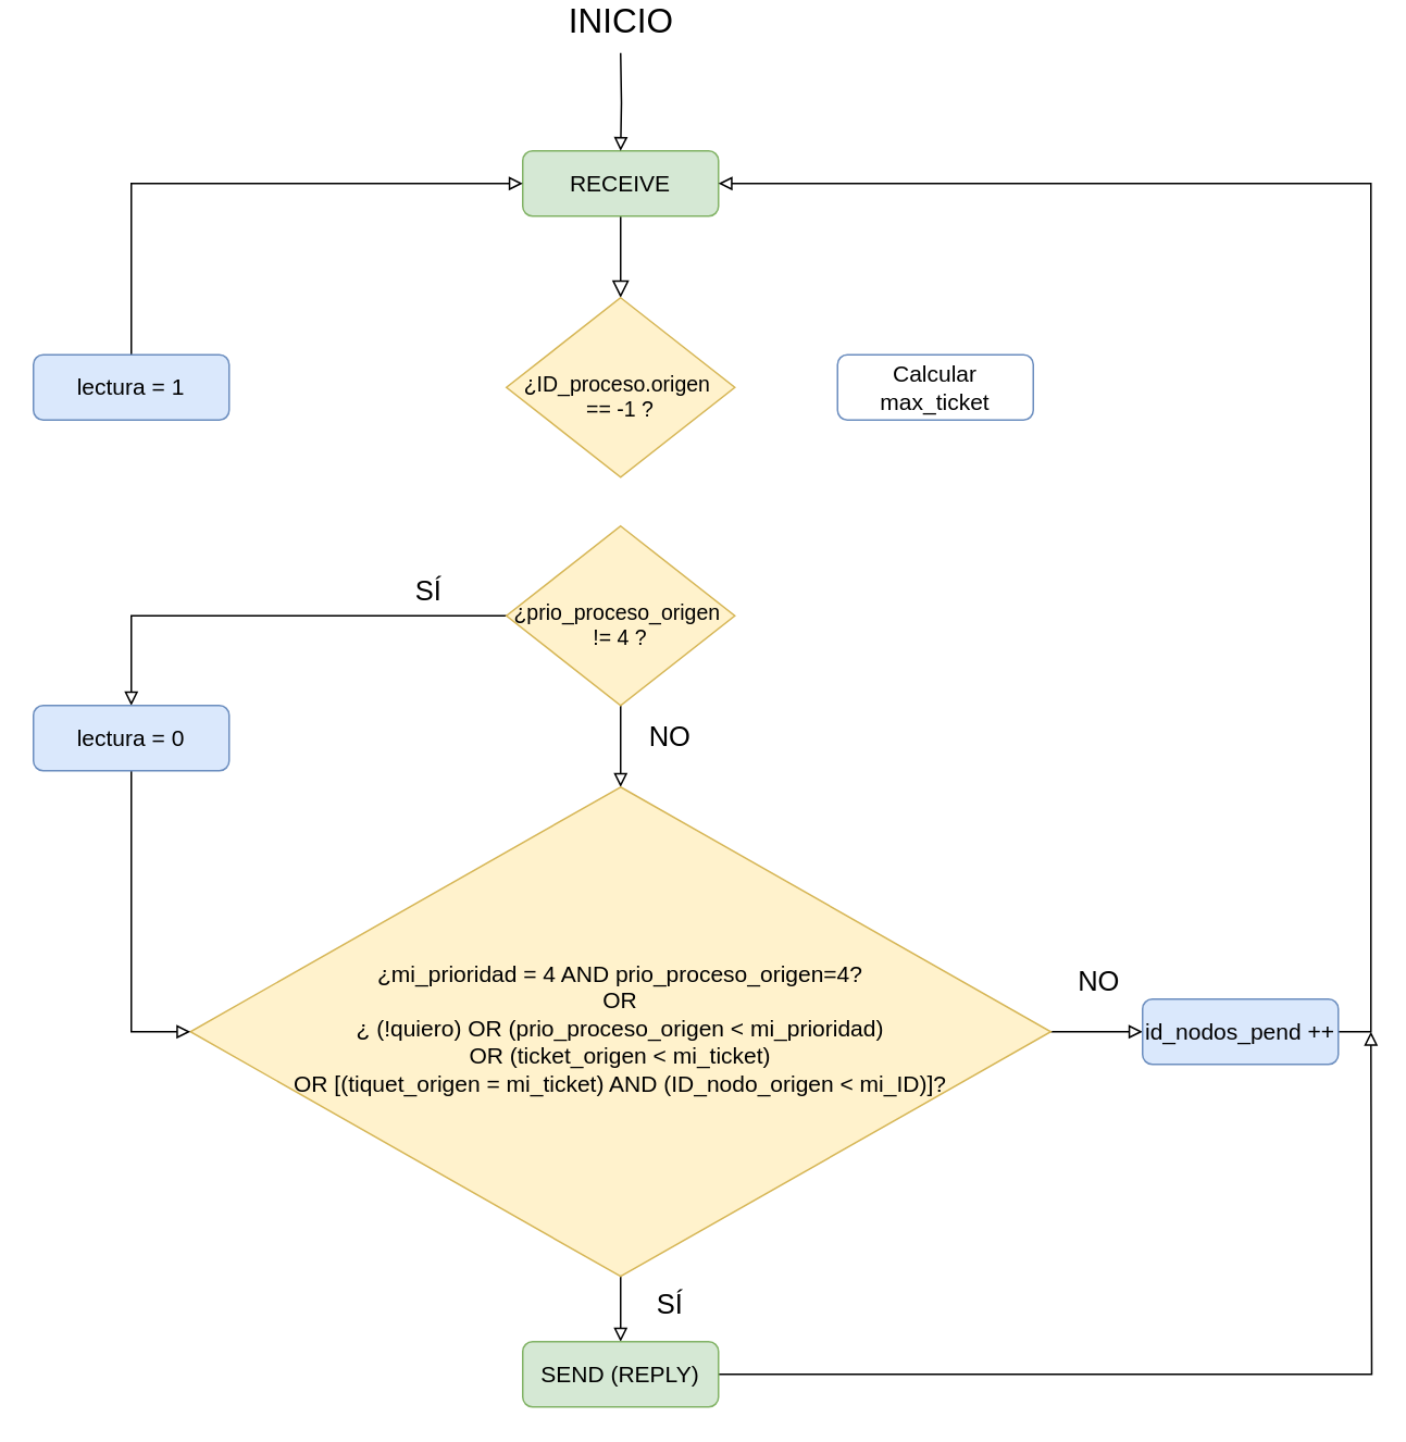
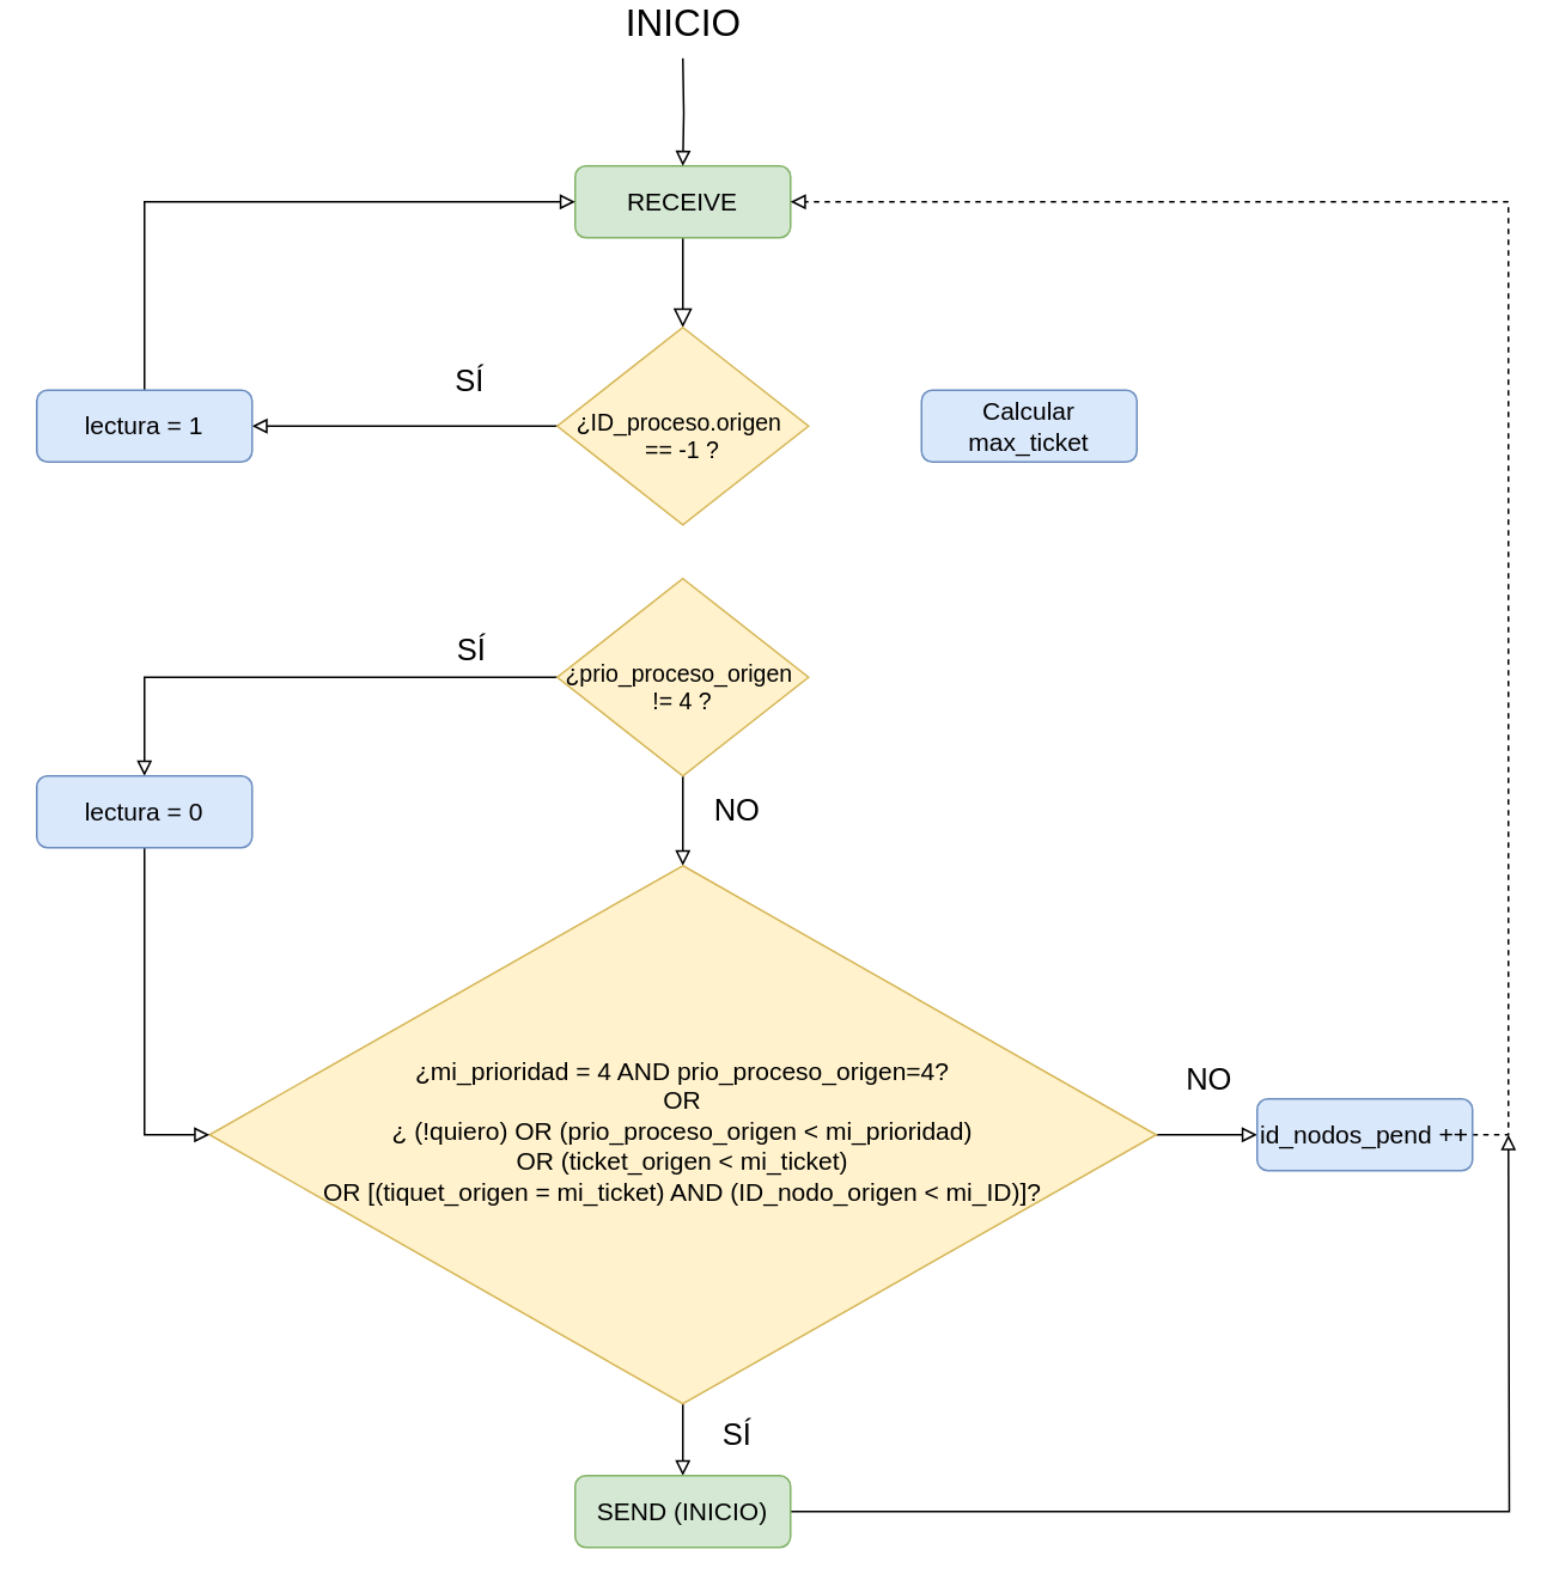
  <mxCell id="0" />
  <mxCell id="1" parent="0" />
  <mxCell id="2" value="" style="rounded=0;html=1;jettySize=auto;orthogonalLoop=1;fontSize=11;endArrow=block;endFill=0;endSize=8;strokeWidth=1;shadow=0;labelBackgroundColor=none;edgeStyle=orthogonalEdgeStyle;" parent="1" source="3" edge="1"><mxGeometry relative="1" as="geometry"><mxPoint x="380" y="170" as="targetPoint" /></mxGeometry></mxCell>
  <mxCell id="3" value="RECEIVE" style="rounded=1;whiteSpace=wrap;html=1;fontSize=14;glass=0;strokeWidth=1;shadow=0;fillColor=#d5e8d4;strokeColor=#82b366;" parent="1" vertex="1"><mxGeometry x="320" y="80" width="120" height="40" as="geometry" /></mxCell>
+ <mxCell id="4" style="edgeStyle=orthogonalEdgeStyle;rounded=0;orthogonalLoop=1;jettySize=auto;html=1;exitX=0;exitY=0.5;exitDx=0;exitDy=0;entryX=1;entryY=0.5;entryDx=0;entryDy=0;endArrow=block;endFill=0;" edge="1" parent="1" source="6" target="10"><mxGeometry relative="1" as="geometry" /></mxCell>
+ <mxCell id="5" value="SÍ" style="edgeLabel;html=1;align=center;verticalAlign=middle;resizable=0;points=[];fontSize=17;" vertex="1" connectable="0" parent="4"><mxGeometry x="0.32" y="-1" relative="1" as="geometry"><mxPoint x="62" y="-24" as="offset" /></mxGeometry></mxCell>
  <mxCell id="6" value="&amp;nbsp;&lt;br style=&quot;font-size: 13px;&quot;&gt;¿ID_proceso.origen&amp;nbsp;&lt;br style=&quot;font-size: 13px;&quot;&gt;== -1 ?" style="rhombus;whiteSpace=wrap;html=1;shadow=0;fontFamily=Helvetica;fontSize=13;align=center;strokeWidth=1;spacing=6;spacingTop=-4;fillColor=#fff2cc;strokeColor=#d6b656;" parent="1" vertex="1"><mxGeometry x="310" y="170" width="140" height="110" as="geometry" /></mxCell>
- <mxCell id="7" value="Calcular max_ticket" style="rounded=1;whiteSpace=wrap;html=1;fontSize=14;glass=0;strokeWidth=1;shadow=0;fillColor=#ffffff;strokeColor=#6c8ebf;" parent="1" vertex="1"><mxGeometry x="513" y="205" width="120" height="40" as="geometry" /></mxCell>
+ <mxCell id="7" value="Calcular max_ticket" style="rounded=1;whiteSpace=wrap;html=1;fontSize=14;glass=0;strokeWidth=1;shadow=0;fillColor=#dae8fc;strokeColor=#6c8ebf;" parent="1" vertex="1"><mxGeometry x="513" y="205" width="120" height="40" as="geometry" /></mxCell>
  <mxCell id="8" value="INICIO" style="edgeStyle=orthogonalEdgeStyle;rounded=0;orthogonalLoop=1;jettySize=auto;html=1;endArrow=block;endFill=0;fontSize=21;" edge="1" parent="1" target="3"><mxGeometry x="-1" y="-20" relative="1" as="geometry"><mxPoint x="380" y="20" as="sourcePoint" /><mxPoint x="20" y="-20" as="offset" /></mxGeometry></mxCell>
  <mxCell id="9" style="edgeStyle=orthogonalEdgeStyle;rounded=0;orthogonalLoop=1;jettySize=auto;html=1;exitX=0.5;exitY=0;exitDx=0;exitDy=0;entryX=0;entryY=0.5;entryDx=0;entryDy=0;endArrow=block;endFill=0;" edge="1" parent="1" source="10" target="3"><mxGeometry relative="1" as="geometry" /></mxCell>
  <mxCell id="10" value="lectura = 1" style="rounded=1;whiteSpace=wrap;html=1;fontSize=14;glass=0;strokeWidth=1;shadow=0;fillColor=#dae8fc;strokeColor=#6c8ebf;" vertex="1" parent="1"><mxGeometry x="20" y="205" width="120" height="40" as="geometry" /></mxCell>
  <mxCell id="11" style="edgeStyle=orthogonalEdgeStyle;rounded=0;orthogonalLoop=1;jettySize=auto;html=1;exitX=0;exitY=0.5;exitDx=0;exitDy=0;entryX=0.5;entryY=0;entryDx=0;entryDy=0;endArrow=block;endFill=0;" edge="1" parent="1" source="14" target="19"><mxGeometry relative="1" as="geometry" /></mxCell>
  <mxCell id="12" value="SÍ" style="edgeLabel;html=1;align=center;verticalAlign=middle;resizable=0;points=[];fontSize=17;" vertex="1" connectable="0" parent="11"><mxGeometry x="-0.04" y="1" relative="1" as="geometry"><mxPoint x="88" y="-16" as="offset" /></mxGeometry></mxCell>
  <mxCell id="13" value="NO" style="edgeStyle=orthogonalEdgeStyle;rounded=0;orthogonalLoop=1;jettySize=auto;html=1;exitX=0.5;exitY=1;exitDx=0;exitDy=0;entryX=0.5;entryY=0;entryDx=0;entryDy=0;endArrow=block;endFill=0;fontSize=17;" edge="1" parent="1" source="14" target="17"><mxGeometry x="-0.2" y="30" relative="1" as="geometry"><mxPoint as="offset" /></mxGeometry></mxCell>
  <mxCell id="14" value="&amp;nbsp;&lt;br style=&quot;font-size: 13px;&quot;&gt;¿prio_proceso_origen&amp;nbsp;&lt;br style=&quot;font-size: 13px;&quot;&gt;!= 4 ?" style="rhombus;whiteSpace=wrap;html=1;shadow=0;fontFamily=Helvetica;fontSize=13;align=center;strokeWidth=1;spacing=6;spacingTop=-4;fillColor=#fff2cc;strokeColor=#d6b656;" vertex="1" parent="1"><mxGeometry x="310" y="310" width="140" height="110" as="geometry" /></mxCell>
  <mxCell id="15" value="SÍ" style="edgeStyle=orthogonalEdgeStyle;rounded=0;orthogonalLoop=1;jettySize=auto;html=1;exitX=0.5;exitY=1;exitDx=0;exitDy=0;entryX=0.5;entryY=0;entryDx=0;entryDy=0;endArrow=block;endFill=0;fontSize=17;" edge="1" parent="1" source="17" target="23"><mxGeometry x="-0.111" y="30" relative="1" as="geometry"><mxPoint as="offset" /></mxGeometry></mxCell>
  <mxCell id="16" value="NO" style="edgeStyle=orthogonalEdgeStyle;rounded=0;orthogonalLoop=1;jettySize=auto;html=1;exitX=1;exitY=0.5;exitDx=0;exitDy=0;entryX=0;entryY=0.5;entryDx=0;entryDy=0;endArrow=block;endFill=0;fontSize=17;" edge="1" parent="1" source="17" target="21"><mxGeometry x="0.04" y="30" relative="1" as="geometry"><mxPoint as="offset" /></mxGeometry></mxCell>
  <mxCell id="17" value="¿mi_prioridad = 4 AND prio_proceso_origen=4?&lt;br style=&quot;font-size: 14px;&quot;&gt;OR&lt;br style=&quot;font-size: 14px;&quot;&gt;¿ (!quiero) OR (prio_proceso_origen &amp;lt; mi_prioridad)&lt;br style=&quot;font-size: 14px;&quot;&gt;OR (ticket_origen &amp;lt; mi_ticket)&lt;br style=&quot;font-size: 14px;&quot;&gt;OR [(tiquet_origen = mi_ticket) AND (ID_nodo_origen &amp;lt; mi_ID)]?" style="rhombus;whiteSpace=wrap;html=1;shadow=0;fontFamily=Helvetica;fontSize=14;align=center;strokeWidth=1;spacing=6;spacingTop=-4;fillColor=#fff2cc;strokeColor=#d6b656;" vertex="1" parent="1"><mxGeometry x="116.25" y="470" width="527.5" height="300" as="geometry" /></mxCell>
  <mxCell id="18" style="edgeStyle=orthogonalEdgeStyle;rounded=0;orthogonalLoop=1;jettySize=auto;html=1;exitX=0.5;exitY=1;exitDx=0;exitDy=0;entryX=0;entryY=0.5;entryDx=0;entryDy=0;endArrow=block;endFill=0;" edge="1" parent="1" source="19" target="17"><mxGeometry relative="1" as="geometry" /></mxCell>
  <mxCell id="19" value="lectura = 0" style="rounded=1;whiteSpace=wrap;html=1;fontSize=14;glass=0;strokeWidth=1;shadow=0;fillColor=#dae8fc;strokeColor=#6c8ebf;" vertex="1" parent="1"><mxGeometry x="20" y="420" width="120" height="40" as="geometry" /></mxCell>
- <mxCell id="20" style="edgeStyle=orthogonalEdgeStyle;rounded=0;orthogonalLoop=1;jettySize=auto;html=1;exitX=1;exitY=0.5;exitDx=0;exitDy=0;entryX=1;entryY=0.5;entryDx=0;entryDy=0;endArrow=block;endFill=0;" edge="1" parent="1" source="21" target="3"><mxGeometry relative="1" as="geometry" /></mxCell>
+ <mxCell id="20" style="edgeStyle=orthogonalEdgeStyle;rounded=0;orthogonalLoop=1;jettySize=auto;html=1;exitX=1;exitY=0.5;exitDx=0;exitDy=0;entryX=1;entryY=0.5;entryDx=0;entryDy=0;endArrow=block;endFill=0;dashed=1;" edge="1" parent="1" source="21" target="3"><mxGeometry relative="1" as="geometry" /></mxCell>
  <mxCell id="21" value="id_nodos_pend ++" style="rounded=1;whiteSpace=wrap;html=1;fontSize=14;glass=0;strokeWidth=1;shadow=0;fillColor=#dae8fc;strokeColor=#6c8ebf;" vertex="1" parent="1"><mxGeometry x="700" y="600" width="120" height="40" as="geometry" /></mxCell>
  <mxCell id="22" style="edgeStyle=orthogonalEdgeStyle;rounded=0;orthogonalLoop=1;jettySize=auto;html=1;exitX=1;exitY=0.5;exitDx=0;exitDy=0;fontSize=14;endArrow=block;endFill=0;" edge="1" parent="1" source="23"><mxGeometry relative="1" as="geometry"><mxPoint x="840" y="620" as="targetPoint" /></mxGeometry></mxCell>
- <mxCell id="23" value="SEND (REPLY)" style="rounded=1;whiteSpace=wrap;html=1;fontSize=14;glass=0;strokeWidth=1;shadow=0;fillColor=#d5e8d4;strokeColor=#82b366;" vertex="1" parent="1"><mxGeometry x="320" y="810" width="120" height="40" as="geometry" /></mxCell>
+ <mxCell id="23" value="SEND (INICIO)" style="rounded=1;whiteSpace=wrap;html=1;fontSize=14;glass=0;strokeWidth=1;shadow=0;fillColor=#d5e8d4;strokeColor=#82b366;" vertex="1" parent="1"><mxGeometry x="320" y="810" width="120" height="40" as="geometry" /></mxCell>
